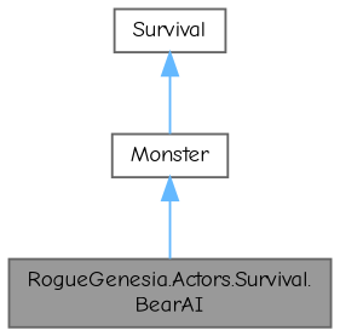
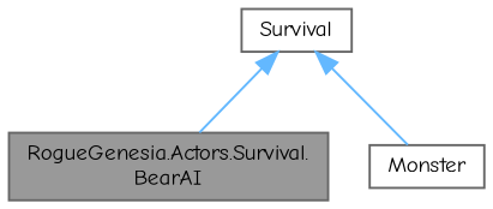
  digraph {
    fontname="Comic Neue"
    node [color=gray40 fillcolor=white fontname="Comic Neue" fontsize=10 shape=box style=filled]
    edge [color=steelblue1 dir=back fontname="Comic Neue" fontsize=10 labelfontname=Helvetica labelfontsize=10 style=solid]
    n1 [fillcolor=grey60 fontcolor=black height=0.2 label="RogueGenesia.Actors.Survival.\lBearAI" width=0.4]
    n2 [height=0.2 label=Monster width=0.4]
    n3 [height=0.2 label=Survival width=0.4]
-   n2 -> n1
+   n3 -> n1
    n3 -> n2
  }
